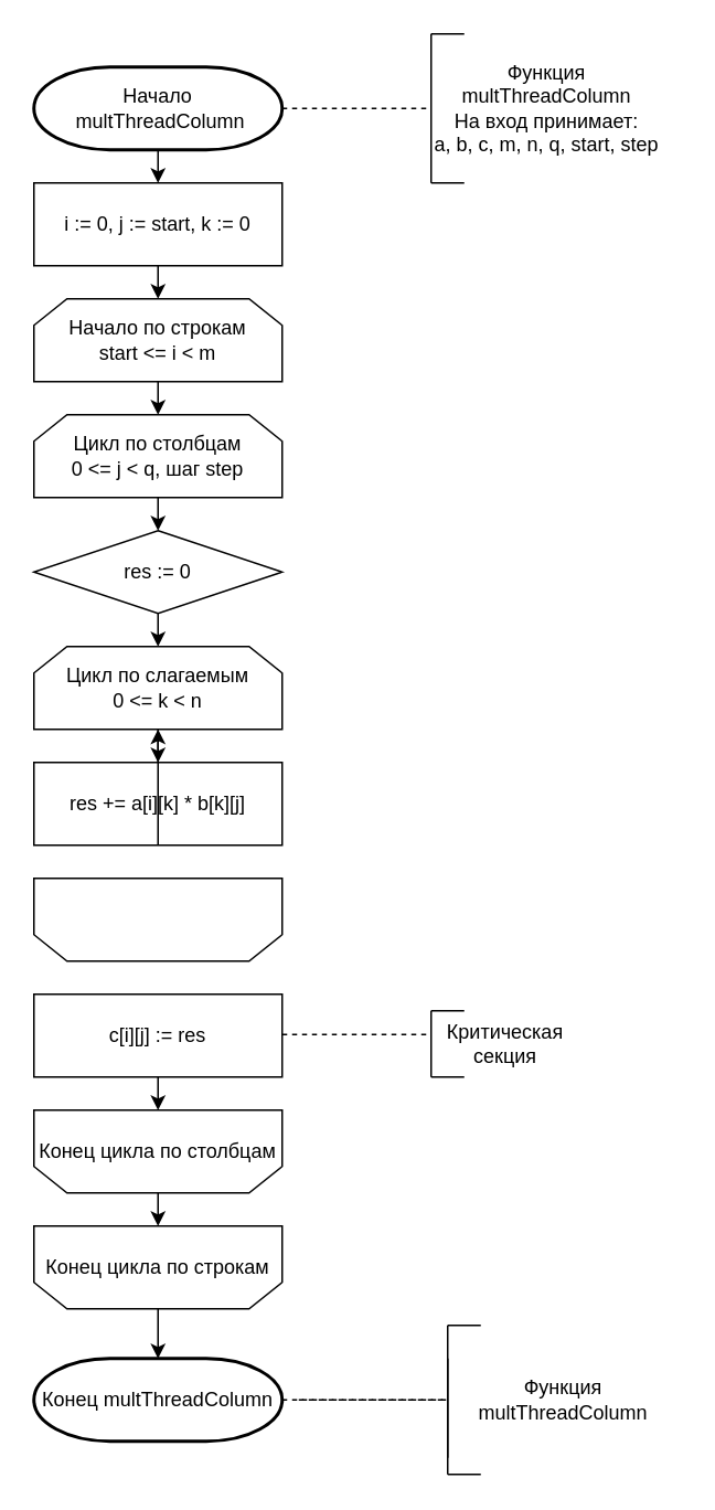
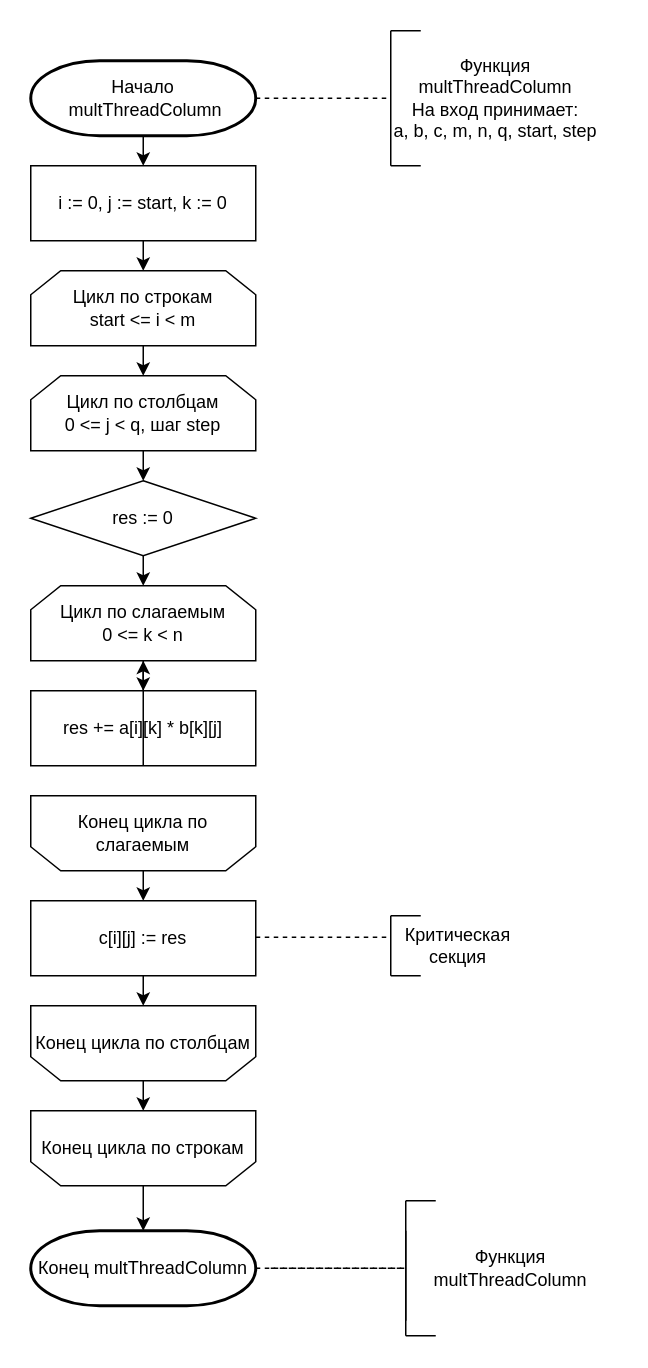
  <mxCell id="0" />
  <mxCell id="1" parent="0" />
  <mxCell id="2" value="Начало&lt;br&gt;&amp;nbsp;multThreadColumn" style="strokeWidth=2;html=1;shape=mxgraph.flowchart.terminator;whiteSpace=wrap;" vertex="1" parent="1"><mxGeometry x="20" y="40" width="150" height="50" as="geometry" /></mxCell>
  <mxCell id="3" value="" style="endArrow=none;dashed=1;html=1;exitX=1;exitY=0.5;exitDx=0;exitDy=0;exitPerimeter=0;" edge="1" parent="1"><mxGeometry width="50" height="50" relative="1" as="geometry"><mxPoint x="170" y="65" as="sourcePoint" /><mxPoint x="260" y="65" as="targetPoint" /></mxGeometry></mxCell>
  <mxCell id="4" value="" style="endArrow=none;html=1;" edge="1" parent="1"><mxGeometry width="50" height="50" relative="1" as="geometry"><mxPoint x="260" y="110" as="sourcePoint" /><mxPoint x="260" y="20" as="targetPoint" /></mxGeometry></mxCell>
  <mxCell id="5" value="" style="endArrow=none;html=1;" edge="1" parent="1"><mxGeometry width="50" height="50" relative="1" as="geometry"><mxPoint x="260" y="20" as="sourcePoint" /><mxPoint x="280" y="20" as="targetPoint" /></mxGeometry></mxCell>
  <mxCell id="6" value="" style="endArrow=none;html=1;" edge="1" parent="1"><mxGeometry width="50" height="50" relative="1" as="geometry"><mxPoint x="260" y="110" as="sourcePoint" /><mxPoint x="280" y="110" as="targetPoint" /></mxGeometry></mxCell>
  <mxCell id="7" value="Функция &lt;br&gt;multThreadColumn&lt;br&gt;На вход принимает:&lt;br&gt;a, b, c, m, n, q, start, step" style="text;html=1;strokeColor=none;fillColor=none;align=center;verticalAlign=middle;whiteSpace=wrap;rounded=0;" vertex="1" parent="1"><mxGeometry x="260" y="20" width="140" height="90" as="geometry" /></mxCell>
  <mxCell id="8" value="Цикл по столбцам&lt;br&gt;0 &amp;lt;= j &amp;lt; q, шаг step" style="shape=loopLimit;whiteSpace=wrap;html=1;fillColor=#ffffff;" vertex="1" parent="1"><mxGeometry x="20" y="250" width="150" height="50" as="geometry" /></mxCell>
  <mxCell id="9" value="res := 0" style="rhombus;whiteSpace=wrap;html=1;fillColor=#ffffff;" vertex="1" parent="1"><mxGeometry x="20" y="320" width="150" height="50" as="geometry" /></mxCell>
  <mxCell id="10" value="" style="endArrow=classic;html=1;exitX=0.5;exitY=1;exitDx=0;exitDy=0;exitPerimeter=0;entryX=0.5;entryY=0;entryDx=0;entryDy=0;" edge="1" parent="1" source="2"><mxGeometry width="50" height="50" relative="1" as="geometry"><mxPoint x="290" y="380" as="sourcePoint" /><mxPoint x="95" y="110" as="targetPoint" /></mxGeometry></mxCell>
  <mxCell id="11" value="" style="endArrow=classic;html=1;exitX=0.5;exitY=1;exitDx=0;exitDy=0;entryX=0.5;entryY=0;entryDx=0;entryDy=0;" edge="1" parent="1"><mxGeometry width="50" height="50" relative="1" as="geometry"><mxPoint x="95" y="160" as="sourcePoint" /><mxPoint x="95" y="180" as="targetPoint" /></mxGeometry></mxCell>
  <mxCell id="12" value="" style="endArrow=classic;html=1;exitX=0.5;exitY=1;exitDx=0;exitDy=0;entryX=0.5;entryY=0;entryDx=0;entryDy=0;" edge="1" parent="1" target="8"><mxGeometry width="50" height="50" relative="1" as="geometry"><mxPoint x="95" y="230" as="sourcePoint" /><mxPoint x="120" y="240" as="targetPoint" /></mxGeometry></mxCell>
  <mxCell id="13" value="" style="endArrow=classic;html=1;exitX=0.5;exitY=1;exitDx=0;exitDy=0;entryX=0.5;entryY=0;entryDx=0;entryDy=0;" edge="1" parent="1" source="8" target="9"><mxGeometry width="50" height="50" relative="1" as="geometry"><mxPoint x="390" y="380" as="sourcePoint" /><mxPoint x="440" y="330" as="targetPoint" /></mxGeometry></mxCell>
  <mxCell id="14" value="" style="endArrow=classic;html=1;exitX=0.5;exitY=1;exitDx=0;exitDy=0;entryX=0.5;entryY=0;entryDx=0;entryDy=0;" edge="1" parent="1" source="9"><mxGeometry width="50" height="50" relative="1" as="geometry"><mxPoint x="260" y="480" as="sourcePoint" /><mxPoint x="95" y="390" as="targetPoint" /></mxGeometry></mxCell>
  <mxCell id="15" value="res += a[i][k] * b[k][j]" style="rounded=0;whiteSpace=wrap;html=1;fillColor=#ffffff;" vertex="1" parent="1"><mxGeometry x="20" y="460" width="150" height="50" as="geometry" /></mxCell>
  <mxCell id="16" value="" style="shape=loopLimit;whiteSpace=wrap;html=1;fillColor=#ffffff;rotation=-180;" vertex="1" parent="1"><mxGeometry x="20" y="530" width="150" height="50" as="geometry" /></mxCell>
+ <mxCell id="17" value="Конец цикла по слагаемым" style="text;html=1;strokeColor=none;fillColor=none;align=center;verticalAlign=middle;whiteSpace=wrap;rounded=0;" vertex="1" parent="1"><mxGeometry x="20" y="530" width="150" height="50" as="geometry" /></mxCell>
  <mxCell id="18" value="Конец multThreadColumn" style="strokeWidth=2;html=1;shape=mxgraph.flowchart.terminator;whiteSpace=wrap;" vertex="1" parent="1"><mxGeometry x="20" y="820" width="150" height="50" as="geometry" /></mxCell>
  <mxCell id="19" value="" style="endArrow=classic;html=1;exitX=0.5;exitY=1;exitDx=0;exitDy=0;entryX=0.5;entryY=0;entryDx=0;entryDy=0;" edge="1" parent="1" target="15"><mxGeometry width="50" height="50" relative="1" as="geometry"><mxPoint x="95" y="440" as="sourcePoint" /><mxPoint x="300" y="630" as="targetPoint" /></mxGeometry></mxCell>
  <mxCell id="20" value="" style="endArrow=classic;html=1;exitX=0.5;exitY=1;exitDx=0;exitDy=0;" edge="1" parent="1" source="15" target="30"><mxGeometry width="50" height="50" relative="1" as="geometry"><mxPoint x="280" y="750" as="sourcePoint" /><mxPoint x="330" y="700" as="targetPoint" /></mxGeometry></mxCell>
  <mxCell id="21" value="" style="endArrow=none;dashed=1;html=1;exitX=1;exitY=0.5;exitDx=0;exitDy=0;exitPerimeter=0;" edge="1" parent="1" source="18"><mxGeometry width="50" height="50" relative="1" as="geometry"><mxPoint x="260" y="910" as="sourcePoint" /><mxPoint x="270" y="845" as="targetPoint" /></mxGeometry></mxCell>
  <mxCell id="22" value="" style="endArrow=none;html=1;" edge="1" parent="1"><mxGeometry width="50" height="50" relative="1" as="geometry"><mxPoint x="270" y="880" as="sourcePoint" /><mxPoint x="270" y="820" as="targetPoint" /></mxGeometry></mxCell>
  <mxCell id="23" value="" style="endArrow=none;dashed=1;html=1;exitX=1;exitY=0.5;exitDx=0;exitDy=0;exitPerimeter=0;" edge="1" parent="1"><mxGeometry width="50" height="50" relative="1" as="geometry"><mxPoint x="180" y="845" as="sourcePoint" /><mxPoint x="270" y="845" as="targetPoint" /></mxGeometry></mxCell>
  <mxCell id="24" value="" style="endArrow=none;html=1;" edge="1" parent="1"><mxGeometry width="50" height="50" relative="1" as="geometry"><mxPoint x="270" y="890" as="sourcePoint" /><mxPoint x="270" y="800" as="targetPoint" /></mxGeometry></mxCell>
  <mxCell id="25" value="" style="endArrow=none;html=1;" edge="1" parent="1"><mxGeometry width="50" height="50" relative="1" as="geometry"><mxPoint x="270" y="800" as="sourcePoint" /><mxPoint x="290" y="800" as="targetPoint" /></mxGeometry></mxCell>
  <mxCell id="26" value="" style="endArrow=none;html=1;" edge="1" parent="1"><mxGeometry width="50" height="50" relative="1" as="geometry"><mxPoint x="270" y="890" as="sourcePoint" /><mxPoint x="290" y="890" as="targetPoint" /></mxGeometry></mxCell>
  <mxCell id="27" value="Функция &lt;br&gt;multThreadColumn" style="text;html=1;strokeColor=none;fillColor=none;align=center;verticalAlign=middle;whiteSpace=wrap;rounded=0;" vertex="1" parent="1"><mxGeometry x="270" y="800" width="140" height="90" as="geometry" /></mxCell>
  <mxCell id="28" value="i := 0, j := start, k := 0" style="rounded=0;whiteSpace=wrap;html=1;fillColor=#ffffff;" vertex="1" parent="1"><mxGeometry x="20" y="110" width="150" height="50" as="geometry" /></mxCell>
- <mxCell id="29" value="Начало по строкам&lt;br&gt;start &amp;lt;= i &amp;lt; m" style="shape=loopLimit;whiteSpace=wrap;html=1;fillColor=#ffffff;" vertex="1" parent="1"><mxGeometry x="20" y="180" width="150" height="50" as="geometry" /></mxCell>
+ <mxCell id="29" value="Цикл по строкам&lt;br&gt;start &amp;lt;= i &amp;lt; m" style="shape=loopLimit;whiteSpace=wrap;html=1;fillColor=#ffffff;" vertex="1" parent="1"><mxGeometry x="20" y="180" width="150" height="50" as="geometry" /></mxCell>
  <mxCell id="30" value="Цикл по слагаемым&lt;br&gt;0 &amp;lt;= k &amp;lt; n" style="shape=loopLimit;whiteSpace=wrap;html=1;fillColor=#ffffff;" vertex="1" parent="1"><mxGeometry x="20" y="390" width="150" height="50" as="geometry" /></mxCell>
  <mxCell id="31" value="c[i][j] := res" style="rounded=0;whiteSpace=wrap;html=1;fillColor=#ffffff;" vertex="1" parent="1"><mxGeometry x="20" y="600" width="150" height="50" as="geometry" /></mxCell>
  <mxCell id="32" value="" style="shape=loopLimit;whiteSpace=wrap;html=1;fillColor=#ffffff;rotation=-180;" vertex="1" parent="1"><mxGeometry x="20" y="670" width="150" height="50" as="geometry" /></mxCell>
  <mxCell id="33" value="Конец цикла по столбцам" style="text;html=1;strokeColor=none;fillColor=none;align=center;verticalAlign=middle;whiteSpace=wrap;rounded=0;" vertex="1" parent="1"><mxGeometry x="20" y="670" width="150" height="50" as="geometry" /></mxCell>
  <mxCell id="34" value="" style="shape=loopLimit;whiteSpace=wrap;html=1;fillColor=#ffffff;rotation=-180;" vertex="1" parent="1"><mxGeometry x="20" y="740" width="150" height="50" as="geometry" /></mxCell>
  <mxCell id="35" value="Конец цикла по строкам" style="text;html=1;strokeColor=none;fillColor=none;align=center;verticalAlign=middle;whiteSpace=wrap;rounded=0;" vertex="1" parent="1"><mxGeometry x="20" y="740" width="150" height="50" as="geometry" /></mxCell>
+ <mxCell id="36" value="" style="endArrow=classic;html=1;exitX=0.5;exitY=1;exitDx=0;exitDy=0;entryX=0.5;entryY=0;entryDx=0;entryDy=0;" edge="1" parent="1" source="17" target="31"><mxGeometry width="50" height="50" relative="1" as="geometry"><mxPoint x="240" y="710" as="sourcePoint" /><mxPoint x="290" y="660" as="targetPoint" /></mxGeometry></mxCell>
  <mxCell id="37" value="" style="endArrow=classic;html=1;exitX=0.5;exitY=1;exitDx=0;exitDy=0;entryX=0.5;entryY=0;entryDx=0;entryDy=0;" edge="1" parent="1" source="31" target="33"><mxGeometry width="50" height="50" relative="1" as="geometry"><mxPoint x="-70" y="780" as="sourcePoint" /><mxPoint x="-20" y="730" as="targetPoint" /></mxGeometry></mxCell>
  <mxCell id="38" value="" style="endArrow=classic;html=1;exitX=0.5;exitY=1;exitDx=0;exitDy=0;entryX=0.5;entryY=0;entryDx=0;entryDy=0;" edge="1" parent="1" source="33" target="35"><mxGeometry width="50" height="50" relative="1" as="geometry"><mxPoint x="-80" y="810" as="sourcePoint" /><mxPoint x="-30" y="760" as="targetPoint" /></mxGeometry></mxCell>
  <mxCell id="39" value="" style="endArrow=classic;html=1;exitX=0.5;exitY=1;exitDx=0;exitDy=0;" edge="1" parent="1" source="35"><mxGeometry width="50" height="50" relative="1" as="geometry"><mxPoint x="40" y="970" as="sourcePoint" /><mxPoint x="95" y="820" as="targetPoint" /></mxGeometry></mxCell>
  <mxCell id="40" value="" style="endArrow=none;dashed=1;html=1;exitX=1;exitY=0.5;exitDx=0;exitDy=0;exitPerimeter=0;" edge="1" parent="1"><mxGeometry width="50" height="50" relative="1" as="geometry"><mxPoint x="170" y="624.41" as="sourcePoint" /><mxPoint x="260" y="624.41" as="targetPoint" /></mxGeometry></mxCell>
  <mxCell id="41" value="" style="endArrow=none;html=1;" edge="1" parent="1"><mxGeometry width="50" height="50" relative="1" as="geometry"><mxPoint x="260" y="650" as="sourcePoint" /><mxPoint x="260" y="610" as="targetPoint" /></mxGeometry></mxCell>
  <mxCell id="42" value="" style="endArrow=none;html=1;" edge="1" parent="1"><mxGeometry width="50" height="50" relative="1" as="geometry"><mxPoint x="260" y="610" as="sourcePoint" /><mxPoint x="280" y="610" as="targetPoint" /></mxGeometry></mxCell>
  <mxCell id="43" value="" style="endArrow=none;html=1;" edge="1" parent="1"><mxGeometry width="50" height="50" relative="1" as="geometry"><mxPoint x="260" y="650" as="sourcePoint" /><mxPoint x="280" y="650" as="targetPoint" /></mxGeometry></mxCell>
  <mxCell id="44" value="Критическая секция" style="text;html=1;strokeColor=none;fillColor=none;align=center;verticalAlign=middle;whiteSpace=wrap;rounded=0;" vertex="1" parent="1"><mxGeometry x="260" y="610" width="90" height="40" as="geometry" /></mxCell>
